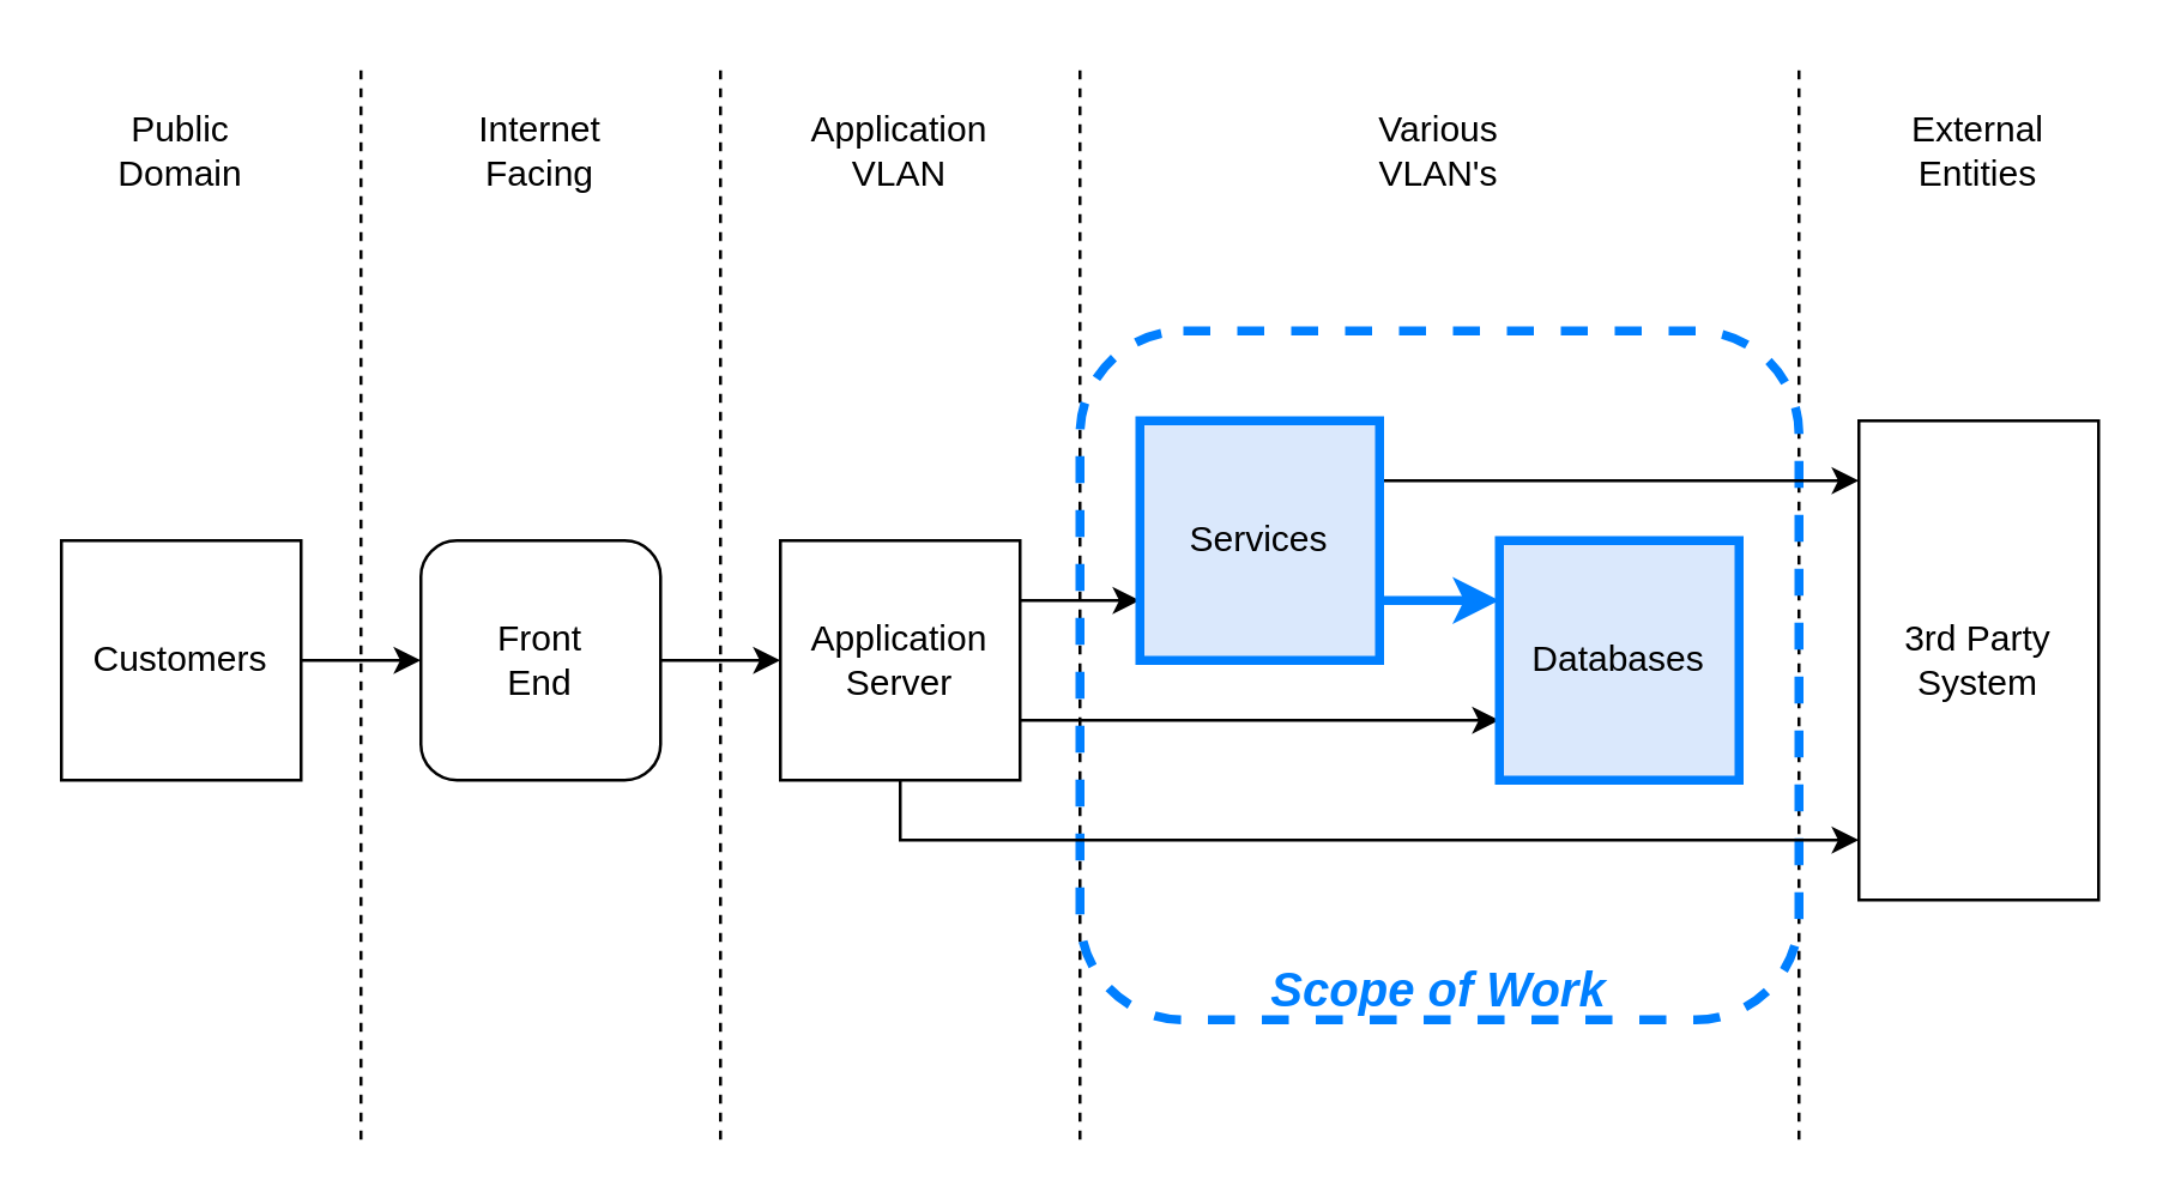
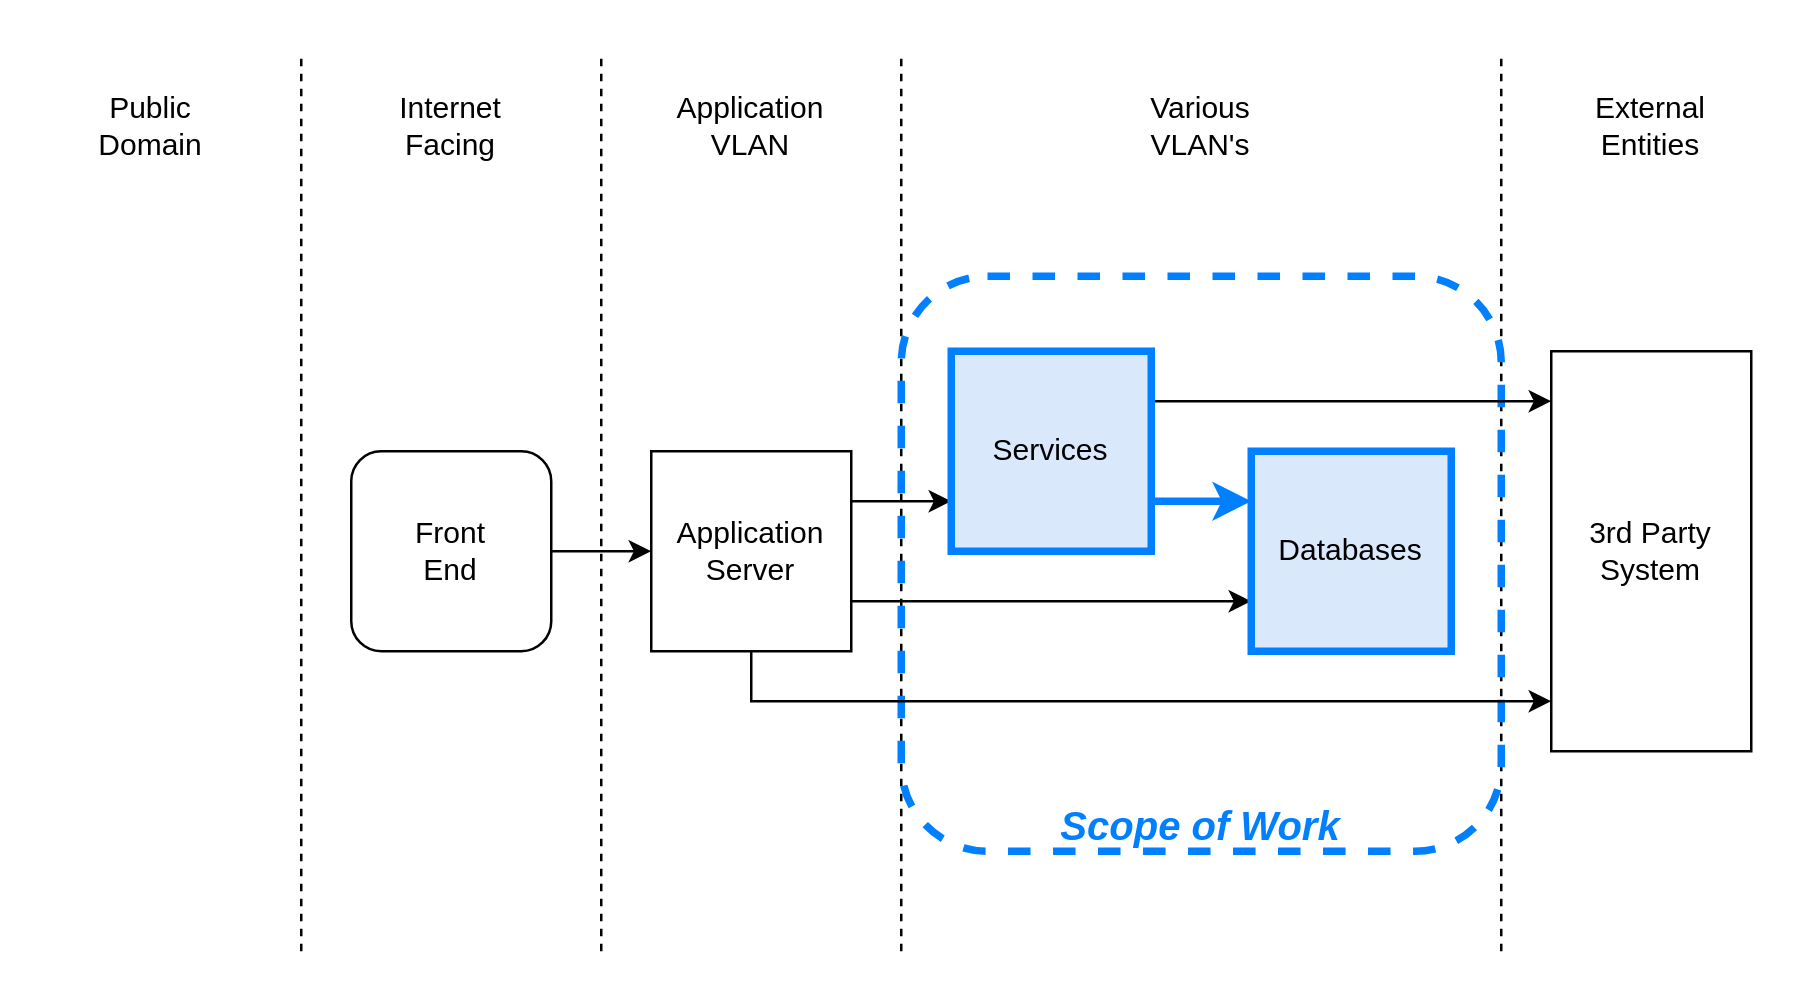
  <mxCell id="0" />
  <mxCell id="1" parent="0" />
  <mxCell id="2" value="" style="endArrow=none;dashed=1;html=1;strokeColor=#000000;strokeWidth=1;fontSize=12;fontColor=#000000;" edge="1" parent="1"><mxGeometry width="50" height="50" relative="1" as="geometry"><mxPoint x="600" y="380" as="sourcePoint" /><mxPoint x="600" as="targetPoint" y="20" /></mxGeometry></mxCell>
  <mxCell id="3" value="" style="endArrow=none;dashed=1;html=1;strokeColor=#000000;strokeWidth=1;fontSize=12;fontColor=#000000;" edge="1" parent="1"><mxGeometry width="50" height="50" relative="1" as="geometry"><mxPoint x="360" y="380" as="sourcePoint" /><mxPoint x="360" as="targetPoint" y="20" /></mxGeometry></mxCell>
  <mxCell id="4" value="" style="rounded=1;whiteSpace=wrap;html=1;strokeColor=#007FFF;strokeWidth=3;fillColor=none;dashed=1;" vertex="1" parent="1"><mxGeometry x="360" y="110" width="240" height="230" as="geometry" /></mxCell>
  <mxCell id="5" style="edgeStyle=orthogonalEdgeStyle;rounded=0;orthogonalLoop=1;jettySize=auto;html=1;entryX=0;entryY=0.5;entryDx=0;entryDy=0;" edge="1" parent="1" source="6" target="10"><mxGeometry relative="1" as="geometry" /></mxCell>
  <mxCell id="6" value="Front&lt;br&gt;End" style="whiteSpace=wrap;html=1;rounded=1;" vertex="1" parent="1"><mxGeometry x="140" y="180" width="80" height="80" as="geometry" /></mxCell>
  <mxCell id="7" style="edgeStyle=orthogonalEdgeStyle;rounded=0;orthogonalLoop=1;jettySize=auto;html=1;entryX=0;entryY=0.75;entryDx=0;entryDy=0;" edge="1" parent="1" source="10" target="13"><mxGeometry relative="1" as="geometry"><Array as="points"><mxPoint x="350" y="200" /><mxPoint x="350" y="200" /></Array></mxGeometry></mxCell>
  <mxCell id="8" style="edgeStyle=orthogonalEdgeStyle;rounded=0;orthogonalLoop=1;jettySize=auto;html=1;entryX=0;entryY=0.75;entryDx=0;entryDy=0;" edge="1" parent="1" source="10" target="14"><mxGeometry relative="1" as="geometry"><Array as="points"><mxPoint x="380" y="240" /><mxPoint x="380" y="240" /></Array></mxGeometry></mxCell>
  <mxCell id="9" style="edgeStyle=orthogonalEdgeStyle;rounded=0;orthogonalLoop=1;jettySize=auto;html=1;entryX=0;entryY=0.875;entryDx=0;entryDy=0;entryPerimeter=0;" edge="1" parent="1" source="10" target="15"><mxGeometry relative="1" as="geometry"><Array as="points"><mxPoint x="300" y="280" /></Array></mxGeometry></mxCell>
  <mxCell id="10" value="Application&lt;br&gt;Server" style="rounded=0;whiteSpace=wrap;html=1;" vertex="1" parent="1"><mxGeometry x="260" y="180" width="80" height="80" as="geometry" /></mxCell>
  <mxCell id="11" style="edgeStyle=orthogonalEdgeStyle;rounded=0;orthogonalLoop=1;jettySize=auto;html=1;entryX=0;entryY=0.25;entryDx=0;entryDy=0;strokeWidth=3;strokeColor=#007FFF;" edge="1" parent="1" source="13" target="14"><mxGeometry relative="1" as="geometry"><Array as="points"><mxPoint x="470" y="200" /><mxPoint x="470" y="200" /></Array></mxGeometry></mxCell>
  <mxCell id="12" style="edgeStyle=orthogonalEdgeStyle;rounded=0;orthogonalLoop=1;jettySize=auto;html=1;entryX=0;entryY=0.125;entryDx=0;entryDy=0;entryPerimeter=0;" edge="1" parent="1" source="13" target="15"><mxGeometry relative="1" as="geometry"><Array as="points"><mxPoint x="500" y="160" /><mxPoint x="500" y="160" /></Array></mxGeometry></mxCell>
  <mxCell id="13" value="Services" style="rounded=0;whiteSpace=wrap;html=1;fillColor=#dae8fc;strokeColor=#007FFF;strokeWidth=3;" vertex="1" parent="1"><mxGeometry x="380" y="140" width="80" height="80" as="geometry" /></mxCell>
  <mxCell id="14" value="Databases" style="rounded=0;whiteSpace=wrap;html=1;fillColor=#dae8fc;strokeColor=#007FFF;strokeWidth=3;" vertex="1" parent="1"><mxGeometry x="500" y="180" width="80" height="80" as="geometry" /></mxCell>
  <mxCell id="15" value="3rd Party&lt;br&gt;System" style="rounded=0;whiteSpace=wrap;html=1;" vertex="1" parent="1"><mxGeometry x="620" y="140" width="80" height="160" as="geometry" /></mxCell>
- <mxCell id="16" style="edgeStyle=orthogonalEdgeStyle;rounded=0;orthogonalLoop=1;jettySize=auto;html=1;entryX=0;entryY=0.5;entryDx=0;entryDy=0;" edge="1" parent="1" source="17" target="6"><mxGeometry relative="1" as="geometry" /></mxCell>
- <mxCell id="17" value="Customers" style="rounded=0;whiteSpace=wrap;html=1;" vertex="1" parent="1"><mxGeometry y="180" width="80" height="80" as="geometry" x="20" /></mxCell>
  <mxCell id="18" value="Scope of Work" style="text;html=1;strokeColor=none;fillColor=none;align=center;verticalAlign=middle;whiteSpace=wrap;rounded=0;fontColor=#007FFF;fontStyle=3;fontSize=16;" vertex="1" parent="1"><mxGeometry x="410" y="320" width="140" height="20" as="geometry" /></mxCell>
  <mxCell id="19" value="Internet Facing" style="text;html=1;strokeColor=none;fillColor=none;align=center;verticalAlign=middle;whiteSpace=wrap;rounded=0;dashed=1;fontSize=12;fontColor=#000000;" vertex="1" parent="1"><mxGeometry x="160" y="40" width="40" height="20" as="geometry" /></mxCell>
  <mxCell id="20" value="Public Domain" style="text;html=1;strokeColor=none;fillColor=none;align=center;verticalAlign=middle;whiteSpace=wrap;rounded=0;dashed=1;fontSize=12;fontColor=#000000;" vertex="1" parent="1"><mxGeometry x="40" y="40" width="40" height="20" as="geometry" /></mxCell>
  <mxCell id="21" value="Application VLAN" style="text;html=1;strokeColor=none;fillColor=none;align=center;verticalAlign=middle;whiteSpace=wrap;rounded=0;dashed=1;fontSize=12;fontColor=#000000;" vertex="1" parent="1"><mxGeometry x="280" y="40" width="40" height="20" as="geometry" /></mxCell>
  <mxCell id="22" value="Various&lt;br&gt;VLAN's" style="text;html=1;strokeColor=none;fillColor=none;align=center;verticalAlign=middle;whiteSpace=wrap;rounded=0;dashed=1;fontSize=12;fontColor=#000000;" vertex="1" parent="1"><mxGeometry x="460" y="40" width="40" height="20" as="geometry" /></mxCell>
  <mxCell id="23" value="External Entities" style="text;html=1;strokeColor=none;fillColor=none;align=center;verticalAlign=middle;whiteSpace=wrap;rounded=0;dashed=1;fontSize=12;fontColor=#000000;" vertex="1" parent="1"><mxGeometry x="640" y="40" width="40" height="20" as="geometry" /></mxCell>
  <mxCell id="24" value="" style="endArrow=none;dashed=1;html=1;strokeColor=#000000;strokeWidth=1;fontSize=12;fontColor=#000000;" edge="1" parent="1"><mxGeometry width="50" height="50" relative="1" as="geometry"><mxPoint x="120" y="380" as="sourcePoint" /><mxPoint x="120" as="targetPoint" y="20" /></mxGeometry></mxCell>
  <mxCell id="25" value="" style="endArrow=none;dashed=1;html=1;strokeColor=#000000;strokeWidth=1;fontSize=12;fontColor=#000000;" edge="1" parent="1"><mxGeometry width="50" height="50" relative="1" as="geometry"><mxPoint x="240" y="380" as="sourcePoint" /><mxPoint x="240" as="targetPoint" y="20" /></mxGeometry></mxCell>
